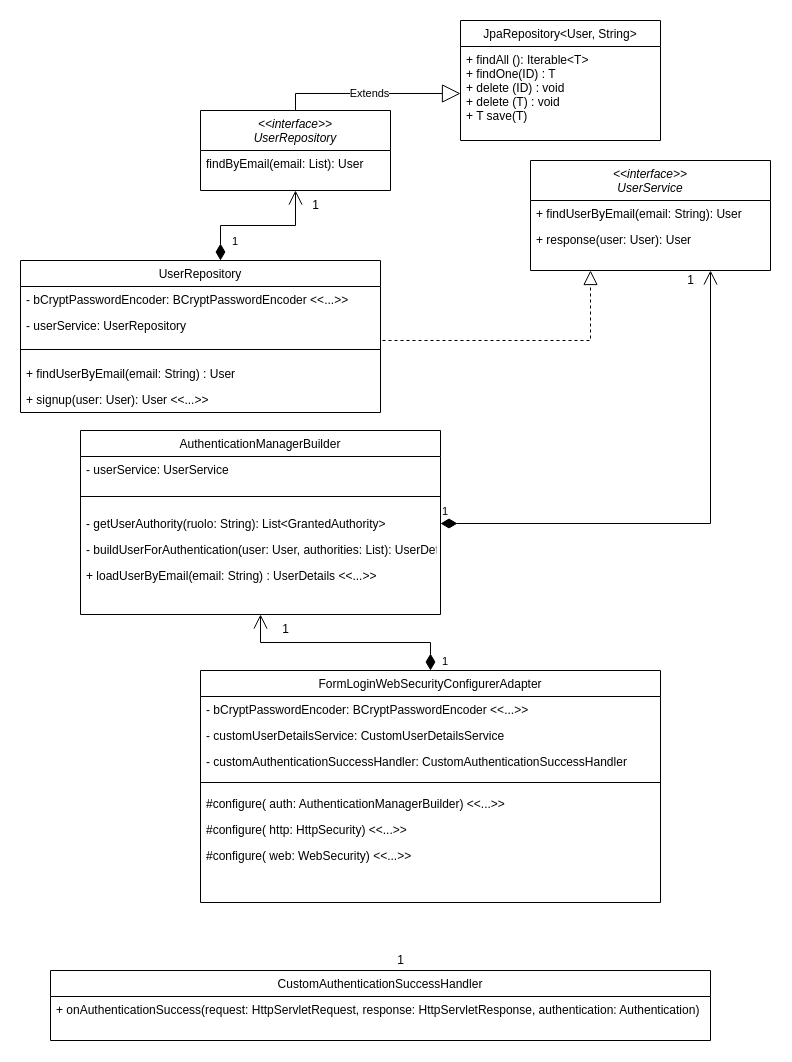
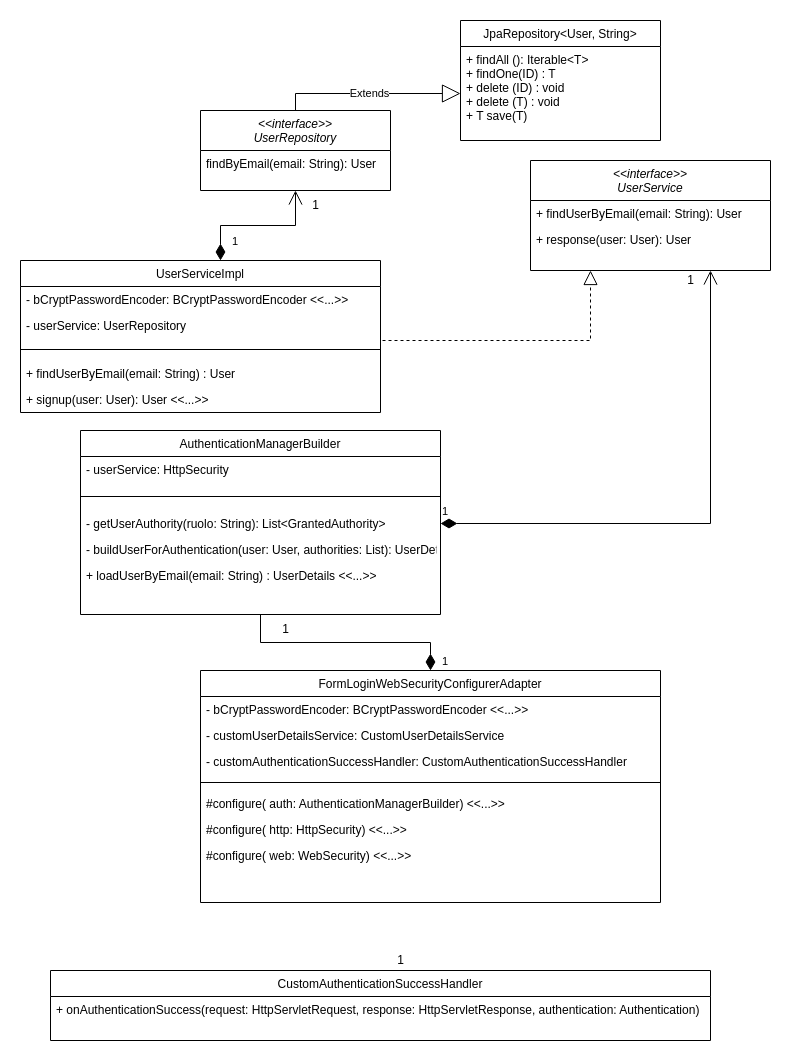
  <mxCell id="0" />
  <mxCell id="1" parent="0" />
  <mxCell id="2" value="&lt;&lt;interface&gt;&gt;&#10;UserRepository" style="swimlane;fontStyle=2;align=center;verticalAlign=top;childLayout=stackLayout;horizontal=1;startSize=40;horizontalStack=0;resizeParent=1;resizeLast=0;collapsible=1;marginBottom=0;rounded=0;shadow=0;strokeWidth=1;" parent="1" vertex="1"><mxGeometry x="200" y="110" width="190" height="80" as="geometry"><mxRectangle x="230" y="140" width="160" height="26" as="alternateBounds" /></mxGeometry></mxCell>
- <mxCell id="3" value="findByEmail(email: List): User" style="text;align=left;verticalAlign=top;spacingLeft=4;spacingRight=4;overflow=hidden;rotatable=0;points=[[0,0.5],[1,0.5]];portConstraint=eastwest;" parent="2" vertex="1"><mxGeometry y="40" width="190" height="26" as="geometry" /></mxCell>
- <mxCell id="4" value="UserRepository" style="swimlane;fontStyle=0;align=center;verticalAlign=top;childLayout=stackLayout;horizontal=1;startSize=26;horizontalStack=0;resizeParent=1;resizeLast=0;collapsible=1;marginBottom=0;rounded=0;shadow=0;strokeWidth=1;" parent="1" vertex="1"><mxGeometry x="20" y="260" width="360" height="152" as="geometry"><mxRectangle x="130" y="380" width="160" height="26" as="alternateBounds" /></mxGeometry></mxCell>
+ <mxCell id="3" value="findByEmail(email: String): User" style="text;align=left;verticalAlign=top;spacingLeft=4;spacingRight=4;overflow=hidden;rotatable=0;points=[[0,0.5],[1,0.5]];portConstraint=eastwest;" parent="2" vertex="1"><mxGeometry y="40" width="190" height="26" as="geometry" /></mxCell>
+ <mxCell id="4" value="UserServiceImpl" style="swimlane;fontStyle=0;align=center;verticalAlign=top;childLayout=stackLayout;horizontal=1;startSize=26;horizontalStack=0;resizeParent=1;resizeLast=0;collapsible=1;marginBottom=0;rounded=0;shadow=0;strokeWidth=1;" parent="1" vertex="1"><mxGeometry x="20" y="260" width="360" height="152" as="geometry"><mxRectangle x="130" y="380" width="160" height="26" as="alternateBounds" /></mxGeometry></mxCell>
  <mxCell id="5" value="- bCryptPasswordEncoder: BCryptPasswordEncoder &lt;&lt;...&gt;&gt;" style="text;align=left;verticalAlign=top;spacingLeft=4;spacingRight=4;overflow=hidden;rotatable=0;points=[[0,0.5],[1,0.5]];portConstraint=eastwest;" vertex="1" parent="4"><mxGeometry y="26" width="360" height="26" as="geometry" /></mxCell>
  <mxCell id="6" value="- userService: UserRepository " style="text;align=left;verticalAlign=top;spacingLeft=4;spacingRight=4;overflow=hidden;rotatable=0;points=[[0,0.5],[1,0.5]];portConstraint=eastwest;" vertex="1" parent="4"><mxGeometry y="52" width="360" height="26" as="geometry" /></mxCell>
  <mxCell id="7" value="" style="line;html=1;strokeWidth=1;align=left;verticalAlign=middle;spacingTop=-1;spacingLeft=3;spacingRight=3;rotatable=0;labelPosition=right;points=[];portConstraint=eastwest;" parent="4" vertex="1"><mxGeometry y="78" width="360" height="22" as="geometry" /></mxCell>
  <mxCell id="8" value="+ findUserByEmail(email: String) : User" style="text;align=left;verticalAlign=top;spacingLeft=4;spacingRight=4;overflow=hidden;rotatable=0;points=[[0,0.5],[1,0.5]];portConstraint=eastwest;" parent="4" vertex="1"><mxGeometry y="100" width="360" height="26" as="geometry" /></mxCell>
  <mxCell id="9" value="+ signup(user: User): User &lt;&lt;...&gt;&gt;" style="text;align=left;verticalAlign=top;spacingLeft=4;spacingRight=4;overflow=hidden;rotatable=0;points=[[0,0.5],[1,0.5]];portConstraint=eastwest;" vertex="1" parent="4"><mxGeometry y="126" width="360" height="26" as="geometry" /></mxCell>
  <mxCell id="10" value="JpaRepository&lt;User, String&gt;" style="swimlane;fontStyle=0;align=center;verticalAlign=top;childLayout=stackLayout;horizontal=1;startSize=26;horizontalStack=0;resizeParent=1;resizeLast=0;collapsible=1;marginBottom=0;rounded=0;shadow=0;strokeWidth=1;" parent="1" vertex="1"><mxGeometry x="460" width="200" height="120" as="geometry" y="20"><mxRectangle x="340" y="380" width="170" height="26" as="alternateBounds" /></mxGeometry></mxCell>
  <mxCell id="11" value="+ findAll (): Iterable&lt;T&gt;&#10;+ findOne(ID) : T&#10;+ delete (ID) : void&#10;+ delete (T) : void&#10;+ T save(T)" style="text;align=left;verticalAlign=top;spacingLeft=4;spacingRight=4;overflow=hidden;rotatable=0;points=[[0,0.5],[1,0.5]];portConstraint=eastwest;" vertex="1" parent="10"><mxGeometry y="26" width="200" height="94" as="geometry" /></mxCell>
  <mxCell id="12" value="&lt;&lt;interface&gt;&gt;&#10;UserService" style="swimlane;fontStyle=2;align=center;verticalAlign=top;childLayout=stackLayout;horizontal=1;startSize=40;horizontalStack=0;resizeParent=1;resizeLast=0;collapsible=1;marginBottom=0;rounded=0;shadow=0;strokeWidth=1;" vertex="1" parent="1"><mxGeometry x="530" y="160" width="240" height="110" as="geometry"><mxRectangle x="230" y="140" width="160" height="26" as="alternateBounds" /></mxGeometry></mxCell>
  <mxCell id="13" value="+ findUserByEmail(email: String): User" style="text;align=left;verticalAlign=top;spacingLeft=4;spacingRight=4;overflow=hidden;rotatable=0;points=[[0,0.5],[1,0.5]];portConstraint=eastwest;" vertex="1" parent="12"><mxGeometry y="40" width="240" height="26" as="geometry" /></mxCell>
  <mxCell id="14" value="+ response(user: User): User" style="text;align=left;verticalAlign=top;spacingLeft=4;spacingRight=4;overflow=hidden;rotatable=0;points=[[0,0.5],[1,0.5]];portConstraint=eastwest;" vertex="1" parent="12"><mxGeometry y="66" width="240" height="26" as="geometry" /></mxCell>
  <mxCell id="15" value="" style="endArrow=block;dashed=1;endFill=0;endSize=12;html=1;rounded=0;entryX=0.25;entryY=1;entryDx=0;entryDy=0;exitX=1;exitY=0.5;exitDx=0;exitDy=0;edgeStyle=orthogonalEdgeStyle;" edge="1" parent="1" source="4" target="12"><mxGeometry width="160" relative="1" as="geometry"><mxPoint x="280" y="350" as="sourcePoint" /><mxPoint x="440" y="350" as="targetPoint" /><Array as="points"><mxPoint x="590" y="340" /></Array></mxGeometry></mxCell>
  <mxCell id="16" value="1" style="text;html=1;align=center;verticalAlign=middle;resizable=0;points=[];autosize=1;strokeColor=none;fillColor=none;" vertex="1" parent="1"><mxGeometry x="300" y="190" width="30" height="30" as="geometry" /></mxCell>
  <mxCell id="17" value="Extends" style="endArrow=block;endSize=16;endFill=0;html=1;rounded=0;entryX=0;entryY=0.5;entryDx=0;entryDy=0;exitX=0.5;exitY=0;exitDx=0;exitDy=0;edgeStyle=orthogonalEdgeStyle;" edge="1" parent="1" source="2" target="11"><mxGeometry width="160" relative="1" as="geometry"><mxPoint x="340" y="60" as="sourcePoint" /><mxPoint x="520" y="200" as="targetPoint" /></mxGeometry></mxCell>
  <mxCell id="18" value="FormLoginWebSecurityConfigurerAdapter" style="swimlane;fontStyle=0;align=center;verticalAlign=top;childLayout=stackLayout;horizontal=1;startSize=26;horizontalStack=0;resizeParent=1;resizeLast=0;collapsible=1;marginBottom=0;rounded=0;shadow=0;strokeWidth=1;" vertex="1" parent="1"><mxGeometry x="200" y="670" width="460" height="232" as="geometry"><mxRectangle x="130" y="380" width="160" height="26" as="alternateBounds" /></mxGeometry></mxCell>
  <mxCell id="19" value="- bCryptPasswordEncoder: BCryptPasswordEncoder &lt;&lt;...&gt;&gt;" style="text;align=left;verticalAlign=top;spacingLeft=4;spacingRight=4;overflow=hidden;rotatable=0;points=[[0,0.5],[1,0.5]];portConstraint=eastwest;" vertex="1" parent="18"><mxGeometry y="26" width="460" height="26" as="geometry" /></mxCell>
  <mxCell id="20" value="- customUserDetailsService: CustomUserDetailsService" style="text;align=left;verticalAlign=top;spacingLeft=4;spacingRight=4;overflow=hidden;rotatable=0;points=[[0,0.5],[1,0.5]];portConstraint=eastwest;" vertex="1" parent="18"><mxGeometry y="52" width="460" height="26" as="geometry" /></mxCell>
  <mxCell id="21" value="- customAuthenticationSuccessHandler: CustomAuthenticationSuccessHandler" style="text;align=left;verticalAlign=top;spacingLeft=4;spacingRight=4;overflow=hidden;rotatable=0;points=[[0,0.5],[1,0.5]];portConstraint=eastwest;" vertex="1" parent="18"><mxGeometry y="78" width="460" height="26" as="geometry" /></mxCell>
  <mxCell id="22" value="" style="line;html=1;strokeWidth=1;align=left;verticalAlign=middle;spacingTop=-1;spacingLeft=3;spacingRight=3;rotatable=0;labelPosition=right;points=[];portConstraint=eastwest;" vertex="1" parent="18"><mxGeometry y="104" width="460" height="16" as="geometry" /></mxCell>
  <mxCell id="23" value="#configure( auth: AuthenticationManagerBuilder) &lt;&lt;...&gt;&gt;" style="text;align=left;verticalAlign=top;spacingLeft=4;spacingRight=4;overflow=hidden;rotatable=0;points=[[0,0.5],[1,0.5]];portConstraint=eastwest;" vertex="1" parent="18"><mxGeometry y="120" width="460" height="26" as="geometry" /></mxCell>
  <mxCell id="24" value="#configure( http: HttpSecurity) &lt;&lt;...&gt;&gt;" style="text;align=left;verticalAlign=top;spacingLeft=4;spacingRight=4;overflow=hidden;rotatable=0;points=[[0,0.5],[1,0.5]];portConstraint=eastwest;" vertex="1" parent="18"><mxGeometry y="146" width="460" height="26" as="geometry" /></mxCell>
  <mxCell id="25" value="#configure( web: WebSecurity) &lt;&lt;...&gt;&gt;" style="text;align=left;verticalAlign=top;spacingLeft=4;spacingRight=4;overflow=hidden;rotatable=0;points=[[0,0.5],[1,0.5]];portConstraint=eastwest;" vertex="1" parent="18"><mxGeometry y="172" width="460" height="26" as="geometry" /></mxCell>
  <mxCell id="26" value="1" style="text;html=1;align=center;verticalAlign=middle;resizable=0;points=[];autosize=1;strokeColor=none;fillColor=none;" vertex="1" parent="1"><mxGeometry x="270" y="614" width="30" height="30" as="geometry" /></mxCell>
  <mxCell id="27" value="CustomAuthenticationSuccessHandler" style="swimlane;fontStyle=0;align=center;verticalAlign=top;childLayout=stackLayout;horizontal=1;startSize=26;horizontalStack=0;resizeParent=1;resizeLast=0;collapsible=1;marginBottom=0;rounded=0;shadow=0;strokeWidth=1;" vertex="1" parent="1"><mxGeometry x="50" y="970" width="660" height="70" as="geometry"><mxRectangle x="130" y="380" width="160" height="26" as="alternateBounds" /></mxGeometry></mxCell>
  <mxCell id="28" value="+ onAuthenticationSuccess(request: HttpServletRequest, response: HttpServletResponse, authentication: Authentication)" style="text;align=left;verticalAlign=top;spacingLeft=4;spacingRight=4;overflow=hidden;rotatable=0;points=[[0,0.5],[1,0.5]];portConstraint=eastwest;" vertex="1" parent="27"><mxGeometry y="26" width="660" height="26" as="geometry" /></mxCell>
  <mxCell id="29" value="1" style="text;html=1;align=center;verticalAlign=middle;resizable=0;points=[];autosize=1;strokeColor=none;fillColor=none;" vertex="1" parent="1"><mxGeometry x="385" y="945" width="30" height="30" as="geometry" /></mxCell>
  <mxCell id="30" value="AuthenticationManagerBuilder" style="swimlane;fontStyle=0;align=center;verticalAlign=top;childLayout=stackLayout;horizontal=1;startSize=26;horizontalStack=0;resizeParent=1;resizeLast=0;collapsible=1;marginBottom=0;rounded=0;shadow=0;strokeWidth=1;" vertex="1" parent="1"><mxGeometry x="80" y="430" width="360" height="184" as="geometry"><mxRectangle x="130" y="380" width="160" height="26" as="alternateBounds" /></mxGeometry></mxCell>
- <mxCell id="31" value="- userService: UserService" style="text;align=left;verticalAlign=top;spacingLeft=4;spacingRight=4;overflow=hidden;rotatable=0;points=[[0,0.5],[1,0.5]];portConstraint=eastwest;" vertex="1" parent="30"><mxGeometry y="26" width="360" height="26" as="geometry" /></mxCell>
+ <mxCell id="31" value="- userService: HttpSecurity" style="text;align=left;verticalAlign=top;spacingLeft=4;spacingRight=4;overflow=hidden;rotatable=0;points=[[0,0.5],[1,0.5]];portConstraint=eastwest;" vertex="1" parent="30"><mxGeometry y="26" width="360" height="26" as="geometry" /></mxCell>
  <mxCell id="32" value="" style="line;html=1;strokeWidth=1;align=left;verticalAlign=middle;spacingTop=-1;spacingLeft=3;spacingRight=3;rotatable=0;labelPosition=right;points=[];portConstraint=eastwest;" vertex="1" parent="30"><mxGeometry y="52" width="360" height="28" as="geometry" /></mxCell>
  <mxCell id="33" value="- getUserAuthority(ruolo: String): List&lt;GrantedAuthority&gt; &#10;" style="text;align=left;verticalAlign=top;spacingLeft=4;spacingRight=4;overflow=hidden;rotatable=0;points=[[0,0.5],[1,0.5]];portConstraint=eastwest;" vertex="1" parent="30"><mxGeometry y="80" width="360" height="26" as="geometry" /></mxCell>
  <mxCell id="34" value="- buildUserForAuthentication(user: User, authorities: List): UserDetails &#10;" style="text;align=left;verticalAlign=top;spacingLeft=4;spacingRight=4;overflow=hidden;rotatable=0;points=[[0,0.5],[1,0.5]];portConstraint=eastwest;" vertex="1" parent="30"><mxGeometry y="106" width="360" height="26" as="geometry" /></mxCell>
  <mxCell id="35" value="+ loadUserByEmail(email: String) : UserDetails &lt;&lt;...&gt;&gt;" style="text;align=left;verticalAlign=top;spacingLeft=4;spacingRight=4;overflow=hidden;rotatable=0;points=[[0,0.5],[1,0.5]];portConstraint=eastwest;" vertex="1" parent="30"><mxGeometry y="132" width="360" height="26" as="geometry" /></mxCell>
  <mxCell id="36" value="1" style="endArrow=open;html=1;endSize=12;startArrow=diamondThin;startSize=14;startFill=1;edgeStyle=orthogonalEdgeStyle;align=left;verticalAlign=bottom;rounded=0;entryX=0.5;entryY=1;entryDx=0;entryDy=0;" edge="1" parent="1" source="4" target="2"><mxGeometry x="-0.862" y="-10" relative="1" as="geometry"><mxPoint x="350" y="810" as="sourcePoint" /><mxPoint x="510" y="810" as="targetPoint" /><Array as="points"><mxPoint x="220" y="225" /><mxPoint x="295" y="225" /></Array><mxPoint as="offset" /></mxGeometry></mxCell>
  <mxCell id="37" value="1" style="endArrow=open;html=1;endSize=12;startArrow=diamondThin;startSize=14;startFill=1;edgeStyle=orthogonalEdgeStyle;align=left;verticalAlign=bottom;rounded=0;entryX=0.75;entryY=1;entryDx=0;entryDy=0;exitX=1;exitY=0.5;exitDx=0;exitDy=0;" edge="1" parent="1" source="33" target="12"><mxGeometry x="-1" y="3" relative="1" as="geometry"><mxPoint x="270" y="420" as="sourcePoint" /><mxPoint x="430" y="420" as="targetPoint" /></mxGeometry></mxCell>
  <mxCell id="38" value="1" style="text;html=1;align=center;verticalAlign=middle;resizable=0;points=[];autosize=1;strokeColor=none;fillColor=none;" vertex="1" parent="1"><mxGeometry x="675" y="265" width="30" height="30" as="geometry" /></mxCell>
- <mxCell id="39" value="1" style="endArrow=open;html=1;endSize=12;startArrow=diamondThin;startSize=14;startFill=1;edgeStyle=orthogonalEdgeStyle;align=left;verticalAlign=bottom;rounded=0;entryX=0.5;entryY=1;entryDx=0;entryDy=0;" edge="1" parent="1" source="18" target="30"><mxGeometry x="-1" y="-10" relative="1" as="geometry"><mxPoint x="270" y="560" as="sourcePoint" /><mxPoint x="430" y="560" as="targetPoint" /><mxPoint as="offset" /></mxGeometry></mxCell>
+ <mxCell id="39" value="1" style="endArrow=none;html=1;endSize=12;startArrow=diamondThin;startSize=14;startFill=1;edgeStyle=orthogonalEdgeStyle;align=left;verticalAlign=bottom;rounded=0;entryX=0.5;entryY=1;entryDx=0;entryDy=0;" edge="1" parent="1" source="18" target="30"><mxGeometry x="-1" y="-10" relative="1" as="geometry"><mxPoint x="270" y="560" as="sourcePoint" /><mxPoint x="430" y="560" as="targetPoint" /><mxPoint as="offset" /></mxGeometry></mxCell>
